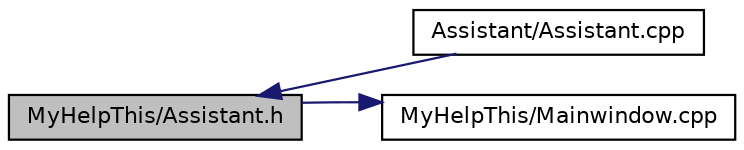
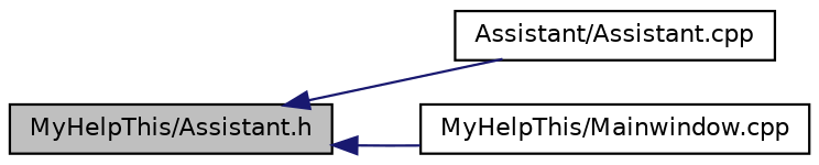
  digraph {
    fontname="DejaVu Sans"
    rankdir=LR
    node [color=black fillcolor=white fontname="DejaVu Sans" fontsize=10 shape=record style=filled]
    edge [color=midnightblue dir=back fontname="DejaVu Sans" fontsize=10 labelfontname=Helvetica labelfontsize=10 style=solid]
    n1 [fillcolor=grey75 fontcolor=black height=0.2 label="MyHelpThis/Assistant.h" width=0.4]
    n2 [height=0.2 label="Assistant/Assistant.cpp" width=0.4]
    n3 [height=0.2 label="MyHelpThis/Mainwindow.cpp" width=0.4]
    n1 -> n2
-   n3 -> n1
+   n1 -> n3
  }
